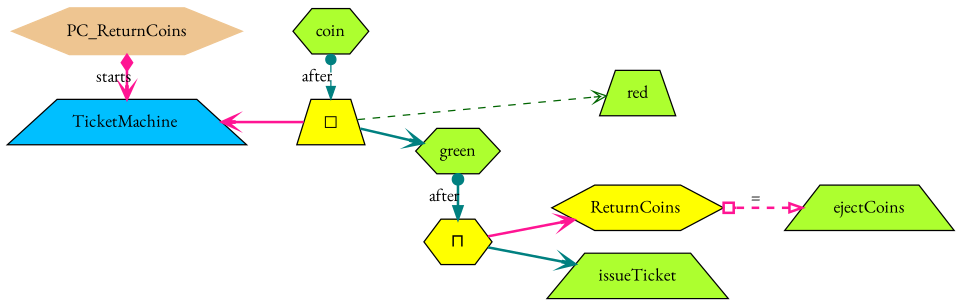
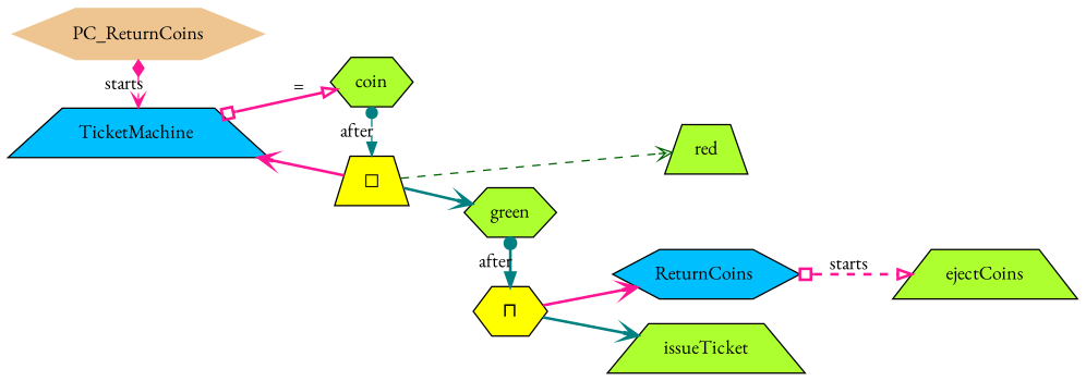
  digraph {
    fontname="EB Garamond"
    rankdir=LR
    node [fontname="EB Garamond" shape=hexagon style=filled fillcolor=greenyellow]
    edge [arrowhead=vee color=deeppink fontname="EB Garamond" style=bold]
    n1 [color=burlywood2 height=.2 label=PC_ReturnCoins width=.2 fillcolor=""]
    n2 [fillcolor=deepskyblue label="TicketMachine " shape=trapezium]
    n3 [fillcolor=yellow label="◻︎" shape=trapezium]
    n4 [label=coin]
-   n5 [fillcolor=yellow label="ReturnCoins "]
+   n5 [fillcolor=deepskyblue label="ReturnCoins "]
    n6 [label=red shape=trapezium]
    n7 [fillcolor=yellow label="⊓"]
    n8 [label=green]
    n9 [label=ejectCoins shape=trapezium]
    n10 [label=issueTicket shape=trapezium]
    subgraph sub_1 {
      rank=min
      n1
      n2
    }
    subgraph sub_2 {
      rank=same
      n3
      n4
    }
    subgraph sub_3 {
      rank=same
      n5
      n6
    }
    subgraph sub_4 {
      rank=same
      n7
      n8
    }
-   n1 -> n2 [arrowhead=open arrowtail=diamond dir=both label=starts]
+   n1 -> n2 [arrowhead=open arrowtail=diamond dir=both label=starts style=dashed]
+   n2 -> n4 [arrowhead=onormal arrowtail=obox dir=both label="=" penwidth=2]
    n3 -> n2 [fillcolor=white]
    n3 -> n6 [color=darkgreen fillcolor=white style=dashed]
    n3 -> n8 [color=teal fillcolor=white]
    n4 -> n3 [arrowtail=dot color=teal dir=both label=after style=dashed arrowhead=""]
-   n5 -> n9 [arrowhead=onormal arrowtail=obox dir=both label="=" penwidth=2 style=dashed]
+   n5 -> n9 [arrowhead=onormal arrowtail=obox dir=both label=starts penwidth=2 style=dashed]
    n7 -> n5 [fillcolor=white]
    n7 -> n10 [color=teal fillcolor=white]
    n8 -> n7 [arrowtail=dot color=teal dir=both label=after arrowhead=""]
  }
